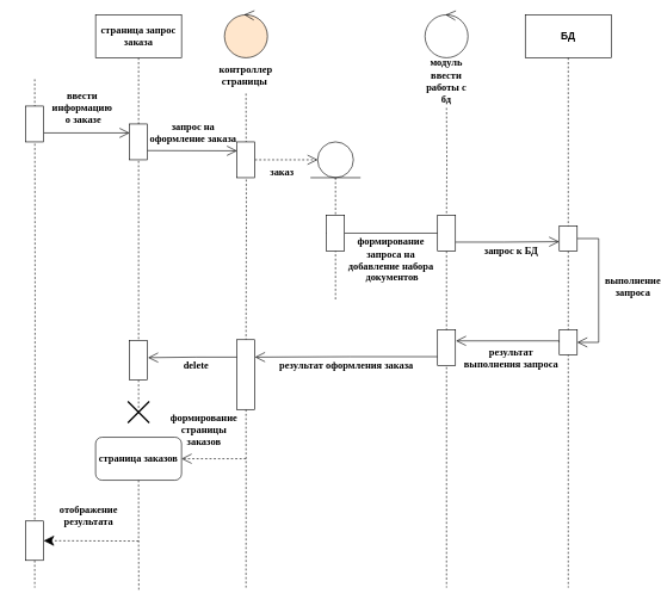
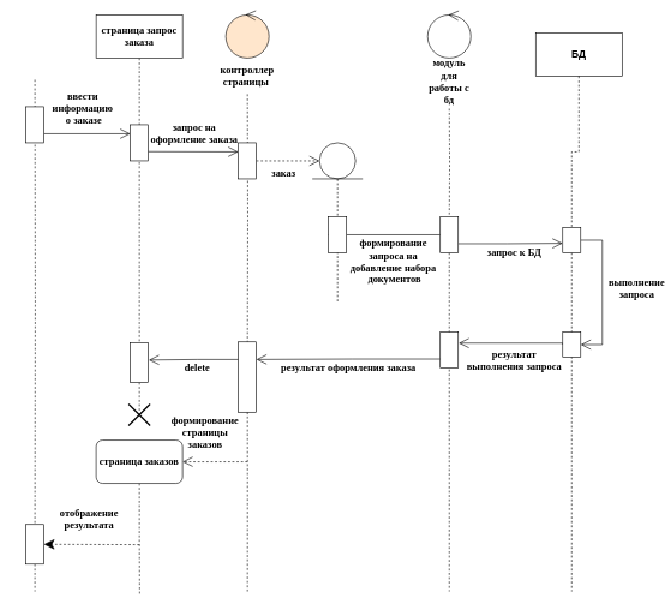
  <mxCell id="0" />
  <mxCell id="1" parent="0" />
  <mxCell id="2" value="" style="edgeStyle=orthogonalEdgeStyle;rounded=0;orthogonalLoop=1;jettySize=auto;html=1;endArrow=none;endFill=0;endSize=12;dashed=1;" parent="1" target="37" edge="1"><mxGeometry relative="1" as="geometry"><mxPoint x="343" y="630" as="targetPoint" /><mxPoint x="343" y="130" as="sourcePoint" /></mxGeometry></mxCell>
  <mxCell id="3" value="" style="edgeStyle=orthogonalEdgeStyle;rounded=0;orthogonalLoop=1;jettySize=auto;html=1;dashed=1;endArrow=none;endFill=0;" parent="1" source="7" target="41" edge="1"><mxGeometry relative="1" as="geometry"><mxPoint x="193" y="630" as="targetPoint" /><mxPoint x="193" y="80" as="sourcePoint" /></mxGeometry></mxCell>
  <mxCell id="4" value="" style="edgeStyle=orthogonalEdgeStyle;rounded=0;orthogonalLoop=1;jettySize=auto;html=1;dashed=1;endArrow=none;endFill=0;" parent="1" target="48" edge="1"><mxGeometry relative="1" as="geometry"><mxPoint x="48" y="820" as="targetPoint" /><mxPoint x="48" y="110" as="sourcePoint" /><Array as="points" /></mxGeometry></mxCell>
  <mxCell id="5" style="edgeStyle=orthogonalEdgeStyle;rounded=0;orthogonalLoop=1;jettySize=auto;html=1;dashed=1;endArrow=none;endFill=0;startArrow=none;" parent="1" source="48" edge="1"><mxGeometry relative="1" as="geometry"><mxPoint x="48" y="820" as="targetPoint" /><mxPoint x="48" y="100" as="sourcePoint" /><Array as="points"><mxPoint x="48" y="820" /></Array></mxGeometry></mxCell>
  <mxCell id="6" style="edgeStyle=orthogonalEdgeStyle;rounded=0;orthogonalLoop=1;jettySize=auto;html=1;dashed=1;endArrow=none;endFill=0;startArrow=none;" parent="1" source="41" edge="1"><mxGeometry relative="1" as="geometry"><mxPoint x="193" y="570" as="targetPoint" /></mxGeometry></mxCell>
  <mxCell id="7" value="&lt;font face=&quot;Times New Roman&quot; size=&quot;1&quot;&gt;&lt;b style=&quot;font-size: 14px&quot;&gt;страница запрос заказа&lt;/b&gt;&lt;/font&gt;" style="rounded=0;whiteSpace=wrap;html=1;" parent="1" vertex="1"><mxGeometry x="133" y="20" width="120" height="60" as="geometry" /></mxCell>
  <mxCell id="8" style="edgeStyle=orthogonalEdgeStyle;rounded=0;orthogonalLoop=1;jettySize=auto;html=1;endArrow=none;endFill=0;endSize=12;dashed=1;startArrow=none;" parent="1" source="37" edge="1"><mxGeometry relative="1" as="geometry"><mxPoint x="343" y="820" as="targetPoint" /><mxPoint x="343" y="130" as="sourcePoint" /></mxGeometry></mxCell>
  <mxCell id="9" value="&lt;font style=&quot;font-size: 14px&quot; face=&quot;Times New Roman&quot;&gt;&lt;b&gt;контроллер страницы&amp;nbsp;&lt;/b&gt;&lt;/font&gt;" style="ellipse;whiteSpace=wrap;html=1;aspect=fixed;spacingTop=110;fillColor=#ffe6cc;" parent="1" vertex="1"><mxGeometry x="313" y="20" width="60" height="60" as="geometry" /></mxCell>
  <mxCell id="10" value="" style="endArrow=open;html=1;rounded=0;exitX=0.5;exitY=0;exitDx=0;exitDy=0;entryX=0.455;entryY=-0.003;entryDx=0;entryDy=0;entryPerimeter=0;endFill=0;endSize=12;" parent="1" source="9" target="9" edge="1"><mxGeometry width="50" height="50" relative="1" as="geometry"><mxPoint x="253" y="90" as="sourcePoint" /><mxPoint x="303" y="40" as="targetPoint" /></mxGeometry></mxCell>
  <mxCell id="11" style="edgeStyle=orthogonalEdgeStyle;rounded=0;orthogonalLoop=1;jettySize=auto;html=1;endArrow=none;endFill=0;endSize=12;dashed=1;startArrow=none;" parent="1" source="28" edge="1"><mxGeometry relative="1" as="geometry"><mxPoint x="623" y="820" as="targetPoint" /><mxPoint x="623" y="130" as="sourcePoint" /></mxGeometry></mxCell>
- <mxCell id="12" value="&lt;font style=&quot;font-size: 14px&quot; face=&quot;Times New Roman&quot;&gt;&lt;b&gt;&lt;br&gt;модуль ввести работы с бд&lt;/b&gt;&lt;/font&gt;" style="ellipse;whiteSpace=wrap;html=1;aspect=fixed;spacingTop=110;" parent="1" vertex="1"><mxGeometry x="593" y="20" width="60" height="60" as="geometry" /></mxCell>
+ <mxCell id="12" value="&lt;font style=&quot;font-size: 14px&quot; face=&quot;Times New Roman&quot;&gt;&lt;b&gt;&lt;br&gt;модуль для работы с бд&lt;/b&gt;&lt;/font&gt;" style="ellipse;whiteSpace=wrap;html=1;aspect=fixed;spacingTop=110;" parent="1" vertex="1"><mxGeometry x="593" y="20" width="60" height="60" as="geometry" /></mxCell>
  <mxCell id="13" value="" style="endArrow=open;html=1;rounded=0;exitX=0.5;exitY=0;exitDx=0;exitDy=0;entryX=0.455;entryY=-0.003;entryDx=0;entryDy=0;entryPerimeter=0;endFill=0;endSize=12;" parent="1" edge="1"><mxGeometry width="50" height="50" relative="1" as="geometry"><mxPoint x="624.35" y="20.18" as="sourcePoint" /><mxPoint x="621.65" y="20" as="targetPoint" /></mxGeometry></mxCell>
  <mxCell id="14" style="edgeStyle=orthogonalEdgeStyle;rounded=0;orthogonalLoop=1;jettySize=auto;html=1;endArrow=none;endFill=0;endSize=12;startArrow=none;dashed=1;exitX=1;exitY=0.5;exitDx=0;exitDy=0;" parent="1" source="31" edge="1"><mxGeometry relative="1" as="geometry"><mxPoint x="793" y="820" as="targetPoint" /><mxPoint x="783" y="430" as="sourcePoint" /><Array as="points" /></mxGeometry></mxCell>
- <mxCell id="15" value="&lt;font style=&quot;font-size: 14px&quot;&gt;&lt;b&gt;БД&lt;/b&gt;&lt;/font&gt;" style="rounded=0;whiteSpace=wrap;html=1;" parent="1" vertex="1"><mxGeometry x="733" y="20" width="120" height="60" as="geometry" /></mxCell>
+ <mxCell id="15" value="&lt;font style=&quot;font-size: 14px&quot;&gt;&lt;b&gt;БД&lt;/b&gt;&lt;/font&gt;" style="rounded=0;whiteSpace=wrap;html=1;" parent="1" vertex="1"><mxGeometry x="743" y="45" width="120" height="60" as="geometry" /></mxCell>
  <mxCell id="16" value="" style="rounded=0;whiteSpace=wrap;html=1;rotation=90;" parent="1" vertex="1"><mxGeometry x="168" y="185" width="50" height="25" as="geometry" /></mxCell>
  <mxCell id="17" value="" style="endArrow=open;html=1;rounded=0;endSize=12;exitX=0.75;exitY=0;exitDx=0;exitDy=0;entryX=0.25;entryY=1;entryDx=0;entryDy=0;endFill=0;" parent="1" source="50" target="16" edge="1"><mxGeometry width="50" height="50" relative="1" as="geometry"><mxPoint x="183" y="220" as="sourcePoint" /><mxPoint x="233" y="170" as="targetPoint" /></mxGeometry></mxCell>
  <mxCell id="18" value="&lt;font style=&quot;font-size: 14px&quot; face=&quot;Times New Roman&quot;&gt;&lt;b&gt;ввести &lt;br&gt;информацию&lt;br&gt;&amp;nbsp;о заказе&lt;/b&gt;&lt;/font&gt;" style="edgeLabel;html=1;align=center;verticalAlign=middle;resizable=0;points=[];" parent="17" vertex="1" connectable="0"><mxGeometry x="-0.434" y="-2" relative="1" as="geometry"><mxPoint x="19" y="-37" as="offset" /></mxGeometry></mxCell>
  <mxCell id="19" value="&lt;font style=&quot;font-size: 14px&quot; face=&quot;Times New Roman&quot;&gt;&lt;b&gt;заказ&lt;/b&gt;&lt;/font&gt;" style="edgeStyle=orthogonalEdgeStyle;rounded=0;orthogonalLoop=1;jettySize=auto;html=1;exitX=0.5;exitY=0;exitDx=0;exitDy=0;entryX=0;entryY=0.5;entryDx=0;entryDy=0;endArrow=open;endFill=0;endSize=12;dashed=1;" parent="1" source="20" target="24" edge="1"><mxGeometry x="-0.143" y="-17" relative="1" as="geometry"><mxPoint y="1" as="offset" /></mxGeometry></mxCell>
  <mxCell id="20" value="" style="rounded=0;whiteSpace=wrap;html=1;rotation=90;" parent="1" vertex="1"><mxGeometry x="318" y="210" width="50" height="25" as="geometry" /></mxCell>
  <mxCell id="21" value="" style="endArrow=open;html=1;rounded=0;endSize=12;exitX=0.743;exitY=-0.009;exitDx=0;exitDy=0;entryX=0.25;entryY=1;entryDx=0;entryDy=0;endFill=0;exitPerimeter=0;" parent="1" target="20" edge="1" source="16"><mxGeometry width="50" height="50" relative="1" as="geometry"><mxPoint x="203" y="209.26" as="sourcePoint" /><mxPoint x="323" y="209.26" as="targetPoint" /></mxGeometry></mxCell>
  <mxCell id="22" value="&lt;font style=&quot;font-size: 14px&quot; face=&quot;Times New Roman&quot;&gt;&lt;b&gt;запрос на &lt;br&gt;оформление заказа&lt;/b&gt;&lt;/font&gt;" style="edgeLabel;html=1;align=center;verticalAlign=middle;resizable=0;points=[];" parent="21" vertex="1" connectable="0"><mxGeometry x="-0.434" y="-2" relative="1" as="geometry"><mxPoint x="28" y="-27" as="offset" /></mxGeometry></mxCell>
  <mxCell id="23" style="edgeStyle=orthogonalEdgeStyle;rounded=0;orthogonalLoop=1;jettySize=auto;html=1;exitX=0.5;exitY=1;exitDx=0;exitDy=0;dashed=1;endArrow=none;endFill=0;endSize=12;startArrow=none;" parent="1" source="39" edge="1"><mxGeometry relative="1" as="geometry"><mxPoint x="468" y="420" as="targetPoint" /><Array as="points"><mxPoint x="468" y="325" /><mxPoint x="468" y="420" /></Array></mxGeometry></mxCell>
  <mxCell id="24" value="" style="ellipse;whiteSpace=wrap;html=1;aspect=fixed;" parent="1" vertex="1"><mxGeometry x="443" y="197.5" width="50" height="50" as="geometry" /></mxCell>
  <mxCell id="25" value="" style="endArrow=none;html=1;rounded=0;endSize=12;" parent="1" edge="1"><mxGeometry width="50" height="50" relative="1" as="geometry"><mxPoint x="433" y="247.5" as="sourcePoint" /><mxPoint x="503" y="247.5" as="targetPoint" /></mxGeometry></mxCell>
  <mxCell id="26" value="&lt;font face=&quot;Times New Roman&quot; style=&quot;font-size: 14px&quot;&gt;&lt;b&gt;формирование &lt;br&gt;запроса на &lt;br&gt;добавление набора&lt;br&gt;&amp;nbsp;документов&lt;/b&gt;&lt;/font&gt;" style="edgeStyle=orthogonalEdgeStyle;rounded=0;orthogonalLoop=1;jettySize=auto;html=1;exitX=0.5;exitY=0;exitDx=0;exitDy=0;entryX=0.5;entryY=1;entryDx=0;entryDy=0;endArrow=none;endFill=0;endSize=12;" parent="1" source="39" target="28" edge="1"><mxGeometry x="-0.038" y="-37" relative="1" as="geometry"><Array as="points"><mxPoint x="481" y="325" /></Array><mxPoint x="1" y="1" as="offset" /></mxGeometry></mxCell>
  <mxCell id="27" value="&lt;font style=&quot;font-size: 14px&quot; face=&quot;Times New Roman&quot;&gt;&lt;b&gt;запрос к БД&lt;/b&gt;&lt;/font&gt;" style="edgeStyle=orthogonalEdgeStyle;rounded=0;orthogonalLoop=1;jettySize=auto;html=1;exitX=0.75;exitY=0;exitDx=0;exitDy=0;entryX=0.624;entryY=1.003;entryDx=0;entryDy=0;entryPerimeter=0;endArrow=open;endFill=0;endSize=12;" parent="1" source="28" target="31" edge="1"><mxGeometry x="0.068" y="-13" relative="1" as="geometry"><Array as="points"><mxPoint x="703" y="337" /></Array><mxPoint as="offset" /></mxGeometry></mxCell>
  <mxCell id="28" value="" style="rounded=0;whiteSpace=wrap;html=1;rotation=90;" parent="1" vertex="1"><mxGeometry x="598" y="312.5" width="50" height="25" as="geometry" /></mxCell>
  <mxCell id="29" value="" style="edgeStyle=orthogonalEdgeStyle;rounded=0;orthogonalLoop=1;jettySize=auto;html=1;endArrow=none;endFill=0;endSize=12;dashed=1;" parent="1" target="28" edge="1"><mxGeometry relative="1" as="geometry"><mxPoint x="623" y="501.538" as="targetPoint" /><mxPoint x="623" y="150" as="sourcePoint" /></mxGeometry></mxCell>
  <mxCell id="30" value="&lt;font style=&quot;font-size: 14px&quot; face=&quot;Times New Roman&quot;&gt;&lt;b&gt;выполнение&lt;br&gt;запроса&lt;/b&gt;&lt;/font&gt;" style="edgeStyle=orthogonalEdgeStyle;rounded=0;orthogonalLoop=1;jettySize=auto;html=1;exitX=0.5;exitY=0;exitDx=0;exitDy=0;entryX=0.5;entryY=0;entryDx=0;entryDy=0;endArrow=open;endFill=0;endSize=12;" parent="1" source="31" target="38" edge="1"><mxGeometry x="-0.049" y="47" relative="1" as="geometry"><mxPoint as="offset" /></mxGeometry></mxCell>
  <mxCell id="31" value="" style="rounded=0;whiteSpace=wrap;html=1;rotation=90;" parent="1" vertex="1"><mxGeometry x="775.5" y="320" width="35" height="25" as="geometry" /></mxCell>
  <mxCell id="32" value="" style="edgeStyle=orthogonalEdgeStyle;rounded=0;orthogonalLoop=1;jettySize=auto;html=1;exitX=0.5;exitY=1;exitDx=0;exitDy=0;endArrow=none;endFill=0;endSize=12;dashed=1;" parent="1" source="15" target="31" edge="1"><mxGeometry relative="1" as="geometry"><mxPoint x="793" y="642" as="targetPoint" /><mxPoint x="793" y="80" as="sourcePoint" /></mxGeometry></mxCell>
  <mxCell id="33" value="&lt;font style=&quot;font-size: 14px&quot; face=&quot;Times New Roman&quot;&gt;&lt;b&gt;результат &lt;br&gt;выполнения запроса&lt;/b&gt;&lt;/font&gt;" style="edgeStyle=orthogonalEdgeStyle;rounded=0;orthogonalLoop=1;jettySize=auto;html=1;exitX=0.5;exitY=1;exitDx=0;exitDy=0;endArrow=open;endFill=0;endSize=12;entryX=0.308;entryY=-0.028;entryDx=0;entryDy=0;entryPerimeter=0;" parent="1" source="38" target="35" edge="1"><mxGeometry x="-0.049" y="25" relative="1" as="geometry"><mxPoint x="663" y="478" as="targetPoint" /><Array as="points"><mxPoint x="781" y="475" /><mxPoint x="636" y="475" /></Array><mxPoint as="offset" /></mxGeometry></mxCell>
  <mxCell id="34" value="&lt;font style=&quot;font-size: 14px&quot; face=&quot;Times New Roman&quot;&gt;&lt;b&gt;результат оформления заказа&lt;/b&gt;&lt;/font&gt;" style="edgeStyle=orthogonalEdgeStyle;rounded=0;orthogonalLoop=1;jettySize=auto;html=1;exitX=0.75;exitY=1;exitDx=0;exitDy=0;entryX=0.25;entryY=0;entryDx=0;entryDy=0;endArrow=open;endFill=0;endSize=12;" parent="1" source="35" target="37" edge="1"><mxGeometry x="0.002" y="12" relative="1" as="geometry"><mxPoint as="offset" /></mxGeometry></mxCell>
  <mxCell id="35" value="" style="rounded=0;whiteSpace=wrap;html=1;rotation=90;" parent="1" vertex="1"><mxGeometry x="598" y="472.5" width="50" height="25" as="geometry" /></mxCell>
  <mxCell id="36" value="&lt;font style=&quot;font-size: 14px&quot; face=&quot;Times New Roman&quot;&gt;&lt;b&gt;delete&lt;/b&gt;&lt;/font&gt;" style="edgeStyle=orthogonalEdgeStyle;rounded=0;orthogonalLoop=1;jettySize=auto;html=1;exitX=0.25;exitY=1;exitDx=0;exitDy=0;entryX=0.434;entryY=-0.029;entryDx=0;entryDy=0;entryPerimeter=0;endArrow=open;endFill=0;endSize=12;" parent="1" source="37" target="41" edge="1"><mxGeometry x="-0.068" y="11" relative="1" as="geometry"><mxPoint as="offset" /></mxGeometry></mxCell>
  <mxCell id="37" value="" style="rounded=0;whiteSpace=wrap;html=1;rotation=90;" parent="1" vertex="1"><mxGeometry x="294.25" y="510" width="97.5" height="25" as="geometry" /></mxCell>
  <mxCell id="38" value="" style="rounded=0;whiteSpace=wrap;html=1;rotation=90;" parent="1" vertex="1"><mxGeometry x="775.5" y="465" width="35" height="25" as="geometry" /></mxCell>
  <mxCell id="39" value="" style="rounded=0;whiteSpace=wrap;html=1;rotation=90;" parent="1" vertex="1"><mxGeometry x="443" y="312.5" width="50" height="25" as="geometry" /></mxCell>
  <mxCell id="40" value="" style="edgeStyle=orthogonalEdgeStyle;rounded=0;orthogonalLoop=1;jettySize=auto;html=1;exitX=0.5;exitY=1;exitDx=0;exitDy=0;dashed=1;endArrow=none;endFill=0;endSize=12;" parent="1" source="24" target="39" edge="1"><mxGeometry relative="1" as="geometry"><mxPoint x="468" y="380" as="targetPoint" /><mxPoint x="468" y="247.5" as="sourcePoint" /></mxGeometry></mxCell>
  <mxCell id="41" value="" style="rounded=0;whiteSpace=wrap;html=1;rotation=90;" parent="1" vertex="1"><mxGeometry x="165.5" y="490" width="55" height="25" as="geometry" /></mxCell>
  <mxCell id="42" value="" style="endArrow=none;html=1;rounded=0;endSize=12;strokeWidth=2;" parent="1" edge="1"><mxGeometry width="50" height="50" relative="1" as="geometry"><mxPoint x="178" y="590" as="sourcePoint" /><mxPoint x="208" y="560" as="targetPoint" /></mxGeometry></mxCell>
  <mxCell id="43" value="" style="endArrow=none;html=1;rounded=0;endSize=12;strokeWidth=2;" parent="1" edge="1"><mxGeometry width="50" height="50" relative="1" as="geometry"><mxPoint x="208" y="590" as="sourcePoint" /><mxPoint x="178" y="560" as="targetPoint" /></mxGeometry></mxCell>
  <mxCell id="44" style="edgeStyle=orthogonalEdgeStyle;rounded=0;orthogonalLoop=1;jettySize=auto;html=1;exitX=0.5;exitY=1;exitDx=0;exitDy=0;dashed=1;endArrow=none;endFill=0;endSize=12;strokeWidth=1;" parent="1" source="47" edge="1"><mxGeometry relative="1" as="geometry"><mxPoint x="193.333" y="824" as="targetPoint" /></mxGeometry></mxCell>
  <mxCell id="45" value="" style="endArrow=open;html=1;rounded=0;endSize=12;strokeWidth=1;entryX=1;entryY=0.5;entryDx=0;entryDy=0;endFill=0;dashed=1;" parent="1" target="47" edge="1"><mxGeometry width="50" height="50" relative="1" as="geometry"><mxPoint x="343" y="640" as="sourcePoint" /><mxPoint x="343" y="580" as="targetPoint" /></mxGeometry></mxCell>
  <mxCell id="46" value="&lt;font style=&quot;font-size: 14px&quot; face=&quot;Times New Roman&quot;&gt;&lt;b&gt;формирование &lt;br&gt;страницы &lt;br&gt;заказов&lt;/b&gt;&lt;/font&gt;" style="edgeLabel;html=1;align=center;verticalAlign=middle;resizable=0;points=[];" parent="45" vertex="1" connectable="0"><mxGeometry x="-0.294" relative="1" as="geometry"><mxPoint x="-28" y="-40" as="offset" /></mxGeometry></mxCell>
  <mxCell id="47" value="&lt;font style=&quot;font-size: 14px&quot; face=&quot;Times New Roman&quot;&gt;&lt;b&gt;страница заказов&lt;/b&gt;&lt;/font&gt;" style="whiteSpace=wrap;html=1;rounded=1;" parent="1" vertex="1"><mxGeometry x="133" y="610" width="120" height="60" as="geometry" /></mxCell>
  <mxCell id="48" value="" style="rounded=0;whiteSpace=wrap;html=1;rotation=90;" parent="1" vertex="1"><mxGeometry x="20.5" y="742" width="55" height="25" as="geometry" /></mxCell>
  <mxCell id="49" value="&lt;font style=&quot;font-size: 14px&quot; face=&quot;Times New Roman&quot;&gt;&lt;b&gt;отображение&lt;br&gt;результата&lt;/b&gt;&lt;/font&gt;" style="endArrow=classic;html=1;rounded=0;dashed=1;endSize=12;strokeWidth=1;entryX=0.5;entryY=0;entryDx=0;entryDy=0;" parent="1" target="48" edge="1"><mxGeometry x="0.059" y="-35" width="50" height="50" relative="1" as="geometry"><mxPoint x="193" y="755" as="sourcePoint" /><mxPoint x="183" y="690" as="targetPoint" /><mxPoint as="offset" /></mxGeometry></mxCell>
  <mxCell id="50" value="" style="rounded=0;whiteSpace=wrap;html=1;rotation=90;" parent="1" vertex="1"><mxGeometry x="23" y="160" width="50" height="25" as="geometry" /></mxCell>
